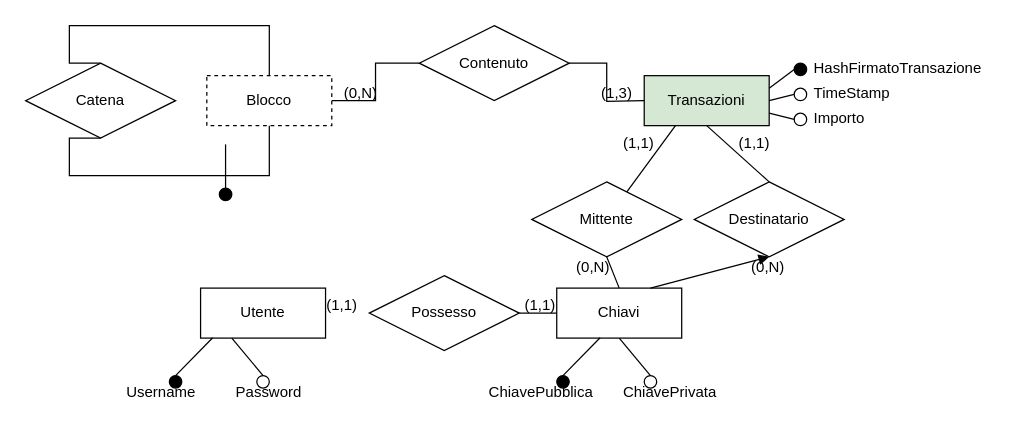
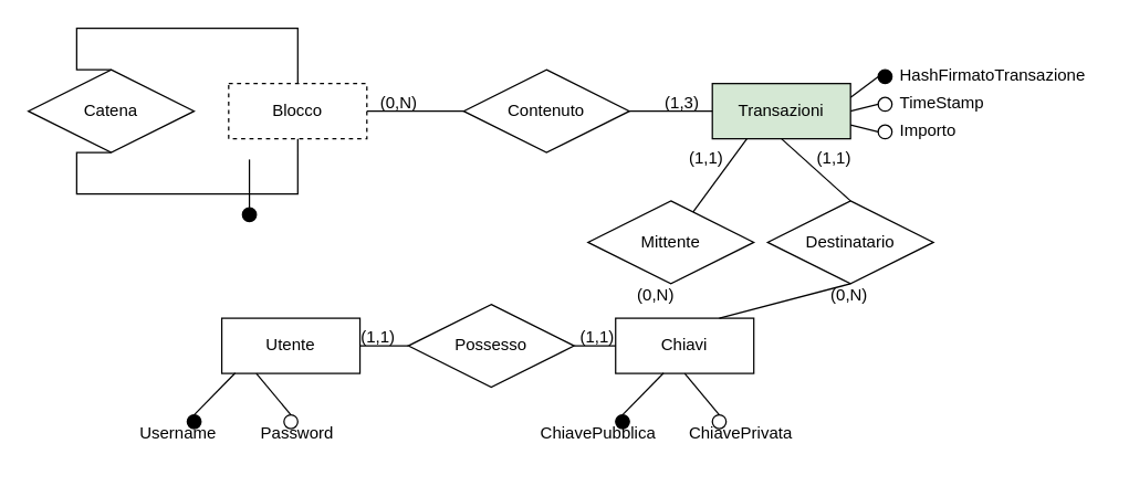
  <mxCell id="0" />
  <mxCell id="1" parent="0" />
  <mxCell id="2" value="Blocco" style="whiteSpace=wrap;html=1;align=center;dashed=1;" vertex="1" parent="1"><mxGeometry x="165" y="60" width="100" height="40" as="geometry" /></mxCell>
  <mxCell id="3" value="Catena" style="shape=rhombus;perimeter=rhombusPerimeter;whiteSpace=wrap;html=1;align=center;" vertex="1" parent="1"><mxGeometry x="20" y="50" width="120" height="60" as="geometry" /></mxCell>
  <mxCell id="4" value="" style="endArrow=none;html=1;rounded=0;edgeStyle=orthogonalEdgeStyle;exitX=0.5;exitY=1;exitDx=0;exitDy=0;entryX=0.5;entryY=1;entryDx=0;entryDy=0;" edge="1" parent="1" source="3" target="2"><mxGeometry relative="1" as="geometry"><mxPoint x="135" y="80" as="sourcePoint" /><mxPoint x="295" y="80" as="targetPoint" /><Array as="points"><mxPoint x="55" y="140" /><mxPoint x="215" y="140" /></Array></mxGeometry></mxCell>
  <mxCell id="5" value="" style="endArrow=none;html=1;rounded=0;edgeStyle=orthogonalEdgeStyle;exitX=0.5;exitY=0;exitDx=0;exitDy=0;entryX=0.5;entryY=0;entryDx=0;entryDy=0;" edge="1" parent="1" source="3" target="2"><mxGeometry relative="1" as="geometry"><mxPoint x="55" y="0" as="sourcePoint" /><mxPoint x="215" y="0" as="targetPoint" /><Array as="points"><mxPoint x="55" y="20" /><mxPoint x="215" y="20" /></Array></mxGeometry></mxCell>
  <mxCell id="6" value="" style="ellipse;whiteSpace=wrap;html=1;aspect=fixed;fillColor=#000000;" vertex="1" parent="1"><mxGeometry x="175" y="150" width="10" height="10" as="geometry" /></mxCell>
  <mxCell id="7" value="" style="endArrow=none;html=1;rounded=0;edgeStyle=orthogonalEdgeStyle;exitX=0.5;exitY=0;exitDx=0;exitDy=0;" edge="1" parent="1" source="6"><mxGeometry relative="1" as="geometry"><mxPoint x="135" y="80" as="sourcePoint" /><mxPoint x="180" y="115" as="targetPoint" /></mxGeometry></mxCell>
- <mxCell id="8" value="Contenuto" style="shape=rhombus;perimeter=rhombusPerimeter;whiteSpace=wrap;html=1;align=center;fillColor=#FFFFFF;" vertex="1" parent="1"><mxGeometry x="335" y="20" width="120" height="60" as="geometry" /></mxCell>
+ <mxCell id="8" value="Contenuto" style="shape=rhombus;perimeter=rhombusPerimeter;whiteSpace=wrap;html=1;align=center;fillColor=#FFFFFF;" vertex="1" parent="1"><mxGeometry x="335" y="50" width="120" height="60" as="geometry" /></mxCell>
  <mxCell id="9" value="Transazioni" style="whiteSpace=wrap;html=1;align=center;fillColor=#d5e8d4;" vertex="1" parent="1"><mxGeometry x="515" y="60" width="100" height="40" as="geometry" /></mxCell>
  <mxCell id="10" value="" style="endArrow=none;html=1;rounded=0;edgeStyle=orthogonalEdgeStyle;exitX=1;exitY=0.5;exitDx=0;exitDy=0;entryX=0;entryY=0.5;entryDx=0;entryDy=0;" edge="1" parent="1" source="2" target="8"><mxGeometry relative="1" as="geometry"><mxPoint x="315" y="200" as="sourcePoint" /><mxPoint x="475" y="200" as="targetPoint" /></mxGeometry></mxCell>
  <mxCell id="11" value="" style="endArrow=none;html=1;rounded=0;edgeStyle=orthogonalEdgeStyle;" edge="1" parent="1" source="8"><mxGeometry relative="1" as="geometry"><mxPoint x="465" y="150" as="sourcePoint" /><mxPoint x="515" y="80" as="targetPoint" /></mxGeometry></mxCell>
  <mxCell id="12" value="(0,N)" style="text;strokeColor=none;fillColor=none;spacingLeft=4;spacingRight=4;overflow=hidden;rotatable=0;points=[[0,0.5],[1,0.5]];portConstraint=eastwest;fontSize=12;" vertex="1" parent="1"><mxGeometry x="269" y="60" width="40" height="30" as="geometry" /></mxCell>
  <mxCell id="13" value="(1,3)" style="text;strokeColor=none;fillColor=none;spacingLeft=4;spacingRight=4;overflow=hidden;rotatable=0;points=[[0,0.5],[1,0.5]];portConstraint=eastwest;fontSize=12;" vertex="1" parent="1"><mxGeometry x="475" y="60" width="40" height="30" as="geometry" /></mxCell>
  <mxCell id="14" value="" style="ellipse;whiteSpace=wrap;html=1;aspect=fixed;fillColor=#000000;" vertex="1" parent="1"><mxGeometry x="635" y="50" width="10" height="10" as="geometry" /></mxCell>
  <mxCell id="15" value="" style="ellipse;whiteSpace=wrap;html=1;aspect=fixed;fillColor=#FFFFFF;" vertex="1" parent="1"><mxGeometry x="635" y="70" width="10" height="10" as="geometry" /></mxCell>
  <mxCell id="16" value="" style="ellipse;whiteSpace=wrap;html=1;aspect=fixed;fillColor=#FFFFFF;" vertex="1" parent="1"><mxGeometry x="635" y="90" width="10" height="10" as="geometry" /></mxCell>
  <mxCell id="17" value="" style="endArrow=none;html=1;rounded=0;exitX=1;exitY=0.25;exitDx=0;exitDy=0;entryX=0;entryY=0.5;entryDx=0;entryDy=0;" edge="1" parent="1" source="9" target="14"><mxGeometry relative="1" as="geometry"><mxPoint x="465" y="170" as="sourcePoint" /><mxPoint x="625" y="170" as="targetPoint" /></mxGeometry></mxCell>
  <mxCell id="18" value="" style="endArrow=none;html=1;rounded=0;exitX=1;exitY=0.5;exitDx=0;exitDy=0;entryX=0;entryY=0.5;entryDx=0;entryDy=0;" edge="1" parent="1" source="9" target="15"><mxGeometry relative="1" as="geometry"><mxPoint x="475" y="180" as="sourcePoint" /><mxPoint x="635" y="180" as="targetPoint" /></mxGeometry></mxCell>
  <mxCell id="19" value="" style="endArrow=none;html=1;rounded=0;exitX=1;exitY=0.75;exitDx=0;exitDy=0;entryX=0;entryY=0.5;entryDx=0;entryDy=0;" edge="1" parent="1" source="9" target="16"><mxGeometry relative="1" as="geometry"><mxPoint x="485" y="190" as="sourcePoint" /><mxPoint x="645" y="190" as="targetPoint" /></mxGeometry></mxCell>
  <mxCell id="20" value="HashFirmatoTransazione" style="text;strokeColor=none;fillColor=none;spacingLeft=4;spacingRight=4;overflow=hidden;rotatable=0;points=[[0,0.5],[1,0.5]];portConstraint=eastwest;fontSize=12;" vertex="1" parent="1"><mxGeometry x="645" y="40" width="150" height="30" as="geometry" /></mxCell>
  <mxCell id="21" value="TimeStamp" style="text;strokeColor=none;fillColor=none;spacingLeft=4;spacingRight=4;overflow=hidden;rotatable=0;points=[[0,0.5],[1,0.5]];portConstraint=eastwest;fontSize=12;" vertex="1" parent="1"><mxGeometry x="645" y="60" width="150" height="30" as="geometry" /></mxCell>
  <mxCell id="22" value="Importo" style="text;strokeColor=none;fillColor=none;spacingLeft=4;spacingRight=4;overflow=hidden;rotatable=0;points=[[0,0.5],[1,0.5]];portConstraint=eastwest;fontSize=12;" vertex="1" parent="1"><mxGeometry x="645" y="80" width="150" height="30" as="geometry" /></mxCell>
  <mxCell id="23" value="Utente" style="whiteSpace=wrap;html=1;align=center;fillColor=#FFFFFF;" vertex="1" parent="1"><mxGeometry x="160" y="230" width="100" height="40" as="geometry" /></mxCell>
  <mxCell id="24" value="" style="ellipse;whiteSpace=wrap;html=1;aspect=fixed;fillColor=#000000;" vertex="1" parent="1"><mxGeometry x="135" y="300" width="10" height="10" as="geometry" /></mxCell>
  <mxCell id="25" value="" style="endArrow=none;html=1;rounded=0;exitX=0.5;exitY=0;exitDx=0;exitDy=0;entryX=0.097;entryY=0.992;entryDx=0;entryDy=0;entryPerimeter=0;" edge="1" parent="1" source="24" target="23"><mxGeometry relative="1" as="geometry"><mxPoint x="95" y="245" as="sourcePoint" /><mxPoint x="140" y="280" as="targetPoint" /></mxGeometry></mxCell>
  <mxCell id="26" value="" style="ellipse;whiteSpace=wrap;html=1;aspect=fixed;fillColor=#FFFFFF;" vertex="1" parent="1"><mxGeometry x="205" y="300" width="10" height="10" as="geometry" /></mxCell>
  <mxCell id="27" value="" style="endArrow=none;html=1;rounded=0;exitX=0.5;exitY=0;exitDx=0;exitDy=0;entryX=0.25;entryY=1;entryDx=0;entryDy=0;" edge="1" parent="1" source="26" target="23"><mxGeometry relative="1" as="geometry"><mxPoint x="105" y="255" as="sourcePoint" /><mxPoint x="179.7" y="279.68" as="targetPoint" /></mxGeometry></mxCell>
  <mxCell id="28" value="Username" style="text;strokeColor=none;fillColor=none;spacingLeft=4;spacingRight=4;overflow=hidden;rotatable=0;points=[[0,0.5],[1,0.5]];portConstraint=eastwest;fontSize=12;" vertex="1" parent="1"><mxGeometry x="95" y="300" width="70" height="30" as="geometry" /></mxCell>
  <mxCell id="29" value="Password" style="text;strokeColor=none;fillColor=none;spacingLeft=4;spacingRight=4;overflow=hidden;rotatable=0;points=[[0,0.5],[1,0.5]];portConstraint=eastwest;fontSize=12;" vertex="1" parent="1"><mxGeometry x="182.5" y="300" width="65" height="30" as="geometry" /></mxCell>
  <mxCell id="30" value="Possesso" style="shape=rhombus;perimeter=rhombusPerimeter;whiteSpace=wrap;html=1;align=center;fillColor=#FFFFFF;" vertex="1" parent="1"><mxGeometry x="295" y="220" width="120" height="60" as="geometry" /></mxCell>
+ <mxCell id="31" value="" style="endArrow=none;html=1;rounded=0;edgeStyle=orthogonalEdgeStyle;exitX=1;exitY=0.5;exitDx=0;exitDy=0;" edge="1" parent="1" source="23" target="30"><mxGeometry relative="1" as="geometry"><mxPoint x="260" y="250" as="sourcePoint" /><mxPoint x="325" y="250" as="targetPoint" /></mxGeometry></mxCell>
  <mxCell id="32" value="Chiavi" style="whiteSpace=wrap;html=1;align=center;fillColor=#FFFFFF;" vertex="1" parent="1"><mxGeometry x="445" y="230" width="100" height="40" as="geometry" /></mxCell>
  <mxCell id="33" value="" style="ellipse;whiteSpace=wrap;html=1;aspect=fixed;fillColor=#000000;" vertex="1" parent="1"><mxGeometry x="445" y="300" width="10" height="10" as="geometry" /></mxCell>
  <mxCell id="34" value="" style="endArrow=none;html=1;rounded=0;exitX=0.5;exitY=0;exitDx=0;exitDy=0;entryX=0.097;entryY=0.992;entryDx=0;entryDy=0;entryPerimeter=0;" edge="1" parent="1" source="33"><mxGeometry relative="1" as="geometry"><mxPoint x="405" y="245" as="sourcePoint" /><mxPoint x="479.7" y="269.68" as="targetPoint" /></mxGeometry></mxCell>
  <mxCell id="35" value="" style="ellipse;whiteSpace=wrap;html=1;aspect=fixed;fillColor=#FFFFFF;" vertex="1" parent="1"><mxGeometry x="515" y="300" width="10" height="10" as="geometry" /></mxCell>
  <mxCell id="36" value="" style="endArrow=none;html=1;rounded=0;exitX=0.5;exitY=0;exitDx=0;exitDy=0;entryX=0.25;entryY=1;entryDx=0;entryDy=0;" edge="1" parent="1" source="35"><mxGeometry relative="1" as="geometry"><mxPoint x="415" y="255" as="sourcePoint" /><mxPoint x="495" y="270" as="targetPoint" /></mxGeometry></mxCell>
  <mxCell id="37" value="ChiavePrivata" style="text;strokeColor=none;fillColor=none;spacingLeft=4;spacingRight=4;overflow=hidden;rotatable=0;points=[[0,0.5],[1,0.5]];portConstraint=eastwest;fontSize=12;" vertex="1" parent="1"><mxGeometry x="492.5" y="300" width="92.5" height="30" as="geometry" /></mxCell>
  <mxCell id="38" value="" style="endArrow=none;html=1;rounded=0;edgeStyle=orthogonalEdgeStyle;exitX=1;exitY=0.5;exitDx=0;exitDy=0;entryX=0;entryY=0.5;entryDx=0;entryDy=0;" edge="1" parent="1" source="30" target="32"><mxGeometry relative="1" as="geometry"><mxPoint x="305" y="350" as="sourcePoint" /><mxPoint x="465" y="350" as="targetPoint" /></mxGeometry></mxCell>
  <mxCell id="39" value="ChiavePubblica" style="text;strokeColor=none;fillColor=none;spacingLeft=4;spacingRight=4;overflow=hidden;rotatable=0;points=[[0,0.5],[1,0.5]];portConstraint=eastwest;fontSize=12;" vertex="1" parent="1"><mxGeometry x="385" y="300" width="97.5" height="30" as="geometry" /></mxCell>
  <mxCell id="40" value="Mittente" style="shape=rhombus;perimeter=rhombusPerimeter;whiteSpace=wrap;html=1;align=center;fillColor=#FFFFFF;" vertex="1" parent="1"><mxGeometry x="425" y="145" width="120" height="60" as="geometry" /></mxCell>
  <mxCell id="41" value="Destinatario" style="shape=rhombus;perimeter=rhombusPerimeter;whiteSpace=wrap;html=1;align=center;fillColor=#FFFFFF;" vertex="1" parent="1"><mxGeometry x="555" y="145" width="120" height="60" as="geometry" /></mxCell>
- <mxCell id="42" value="" style="endArrow=none;html=1;rounded=0;exitX=0.5;exitY=0;exitDx=0;exitDy=0;entryX=0.5;entryY=1;entryDx=0;entryDy=0;" edge="1" parent="1" source="32" target="40"><mxGeometry relative="1" as="geometry"><mxPoint x="475" y="350" as="sourcePoint" /><mxPoint x="635" y="350" as="targetPoint" /></mxGeometry></mxCell>
- <mxCell id="43" value="" style="endArrow=block;html=1;rounded=0;exitX=0.75;exitY=0;exitDx=0;exitDy=0;entryX=0.5;entryY=1;entryDx=0;entryDy=0;" edge="1" parent="1" source="32" target="41"><mxGeometry relative="1" as="geometry"><mxPoint x="485" y="360" as="sourcePoint" /><mxPoint x="645" y="360" as="targetPoint" /></mxGeometry></mxCell>
+ <mxCell id="43" value="" style="endArrow=none;html=1;rounded=0;exitX=0.75;exitY=0;exitDx=0;exitDy=0;entryX=0.5;entryY=1;entryDx=0;entryDy=0;" edge="1" parent="1" source="32" target="41"><mxGeometry relative="1" as="geometry"><mxPoint x="485" y="360" as="sourcePoint" /><mxPoint x="645" y="360" as="targetPoint" /></mxGeometry></mxCell>
  <mxCell id="44" value="" style="endArrow=none;html=1;rounded=0;entryX=0.25;entryY=1;entryDx=0;entryDy=0;" edge="1" parent="1" source="40" target="9"><mxGeometry relative="1" as="geometry"><mxPoint x="495" y="370" as="sourcePoint" /><mxPoint x="655" y="370" as="targetPoint" /></mxGeometry></mxCell>
  <mxCell id="45" value="" style="endArrow=none;html=1;rounded=0;exitX=0.5;exitY=0;exitDx=0;exitDy=0;entryX=0.5;entryY=1;entryDx=0;entryDy=0;" edge="1" parent="1" source="41" target="9"><mxGeometry relative="1" as="geometry"><mxPoint x="505" y="380" as="sourcePoint" /><mxPoint x="665" y="380" as="targetPoint" /></mxGeometry></mxCell>
  <mxCell id="46" value="(1,1)" style="text;strokeColor=none;fillColor=none;spacingLeft=4;spacingRight=4;overflow=hidden;rotatable=0;points=[[0,0.5],[1,0.5]];portConstraint=eastwest;fontSize=12;" vertex="1" parent="1"><mxGeometry x="492.5" y="100" width="40" height="30" as="geometry" /></mxCell>
  <mxCell id="47" value="(0,N)" style="text;strokeColor=none;fillColor=none;spacingLeft=4;spacingRight=4;overflow=hidden;rotatable=0;points=[[0,0.5],[1,0.5]];portConstraint=eastwest;fontSize=12;" vertex="1" parent="1"><mxGeometry x="455" y="200" width="40" height="30" as="geometry" /></mxCell>
  <mxCell id="48" value="(1,1)" style="text;strokeColor=none;fillColor=none;spacingLeft=4;spacingRight=4;overflow=hidden;rotatable=0;points=[[0,0.5],[1,0.5]];portConstraint=eastwest;fontSize=12;" vertex="1" parent="1"><mxGeometry x="585" y="100" width="40" height="30" as="geometry" /></mxCell>
  <mxCell id="49" value="(0,N)" style="text;strokeColor=none;fillColor=none;spacingLeft=4;spacingRight=4;overflow=hidden;rotatable=0;points=[[0,0.5],[1,0.5]];portConstraint=eastwest;fontSize=12;" vertex="1" parent="1"><mxGeometry x="595" y="200" width="40" height="30" as="geometry" /></mxCell>
  <mxCell id="50" value="(1,1)" style="text;strokeColor=none;fillColor=none;spacingLeft=4;spacingRight=4;overflow=hidden;rotatable=0;points=[[0,0.5],[1,0.5]];portConstraint=eastwest;fontSize=12;" vertex="1" parent="1"><mxGeometry x="255" y="230" width="40" height="30" as="geometry" /></mxCell>
  <mxCell id="51" value="(1,1)" style="text;strokeColor=none;fillColor=none;spacingLeft=4;spacingRight=4;overflow=hidden;rotatable=0;points=[[0,0.5],[1,0.5]];portConstraint=eastwest;fontSize=12;" vertex="1" parent="1"><mxGeometry x="413.75" y="230" width="40" height="30" as="geometry" /></mxCell>
